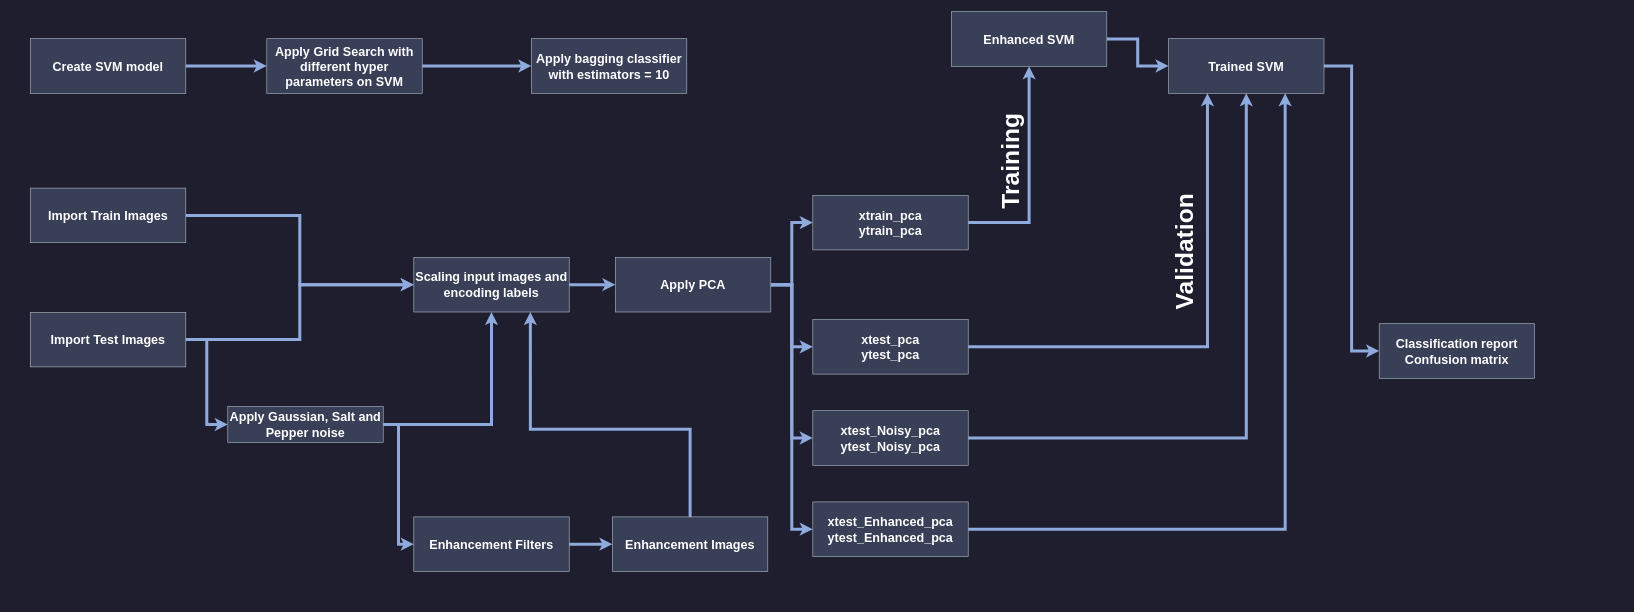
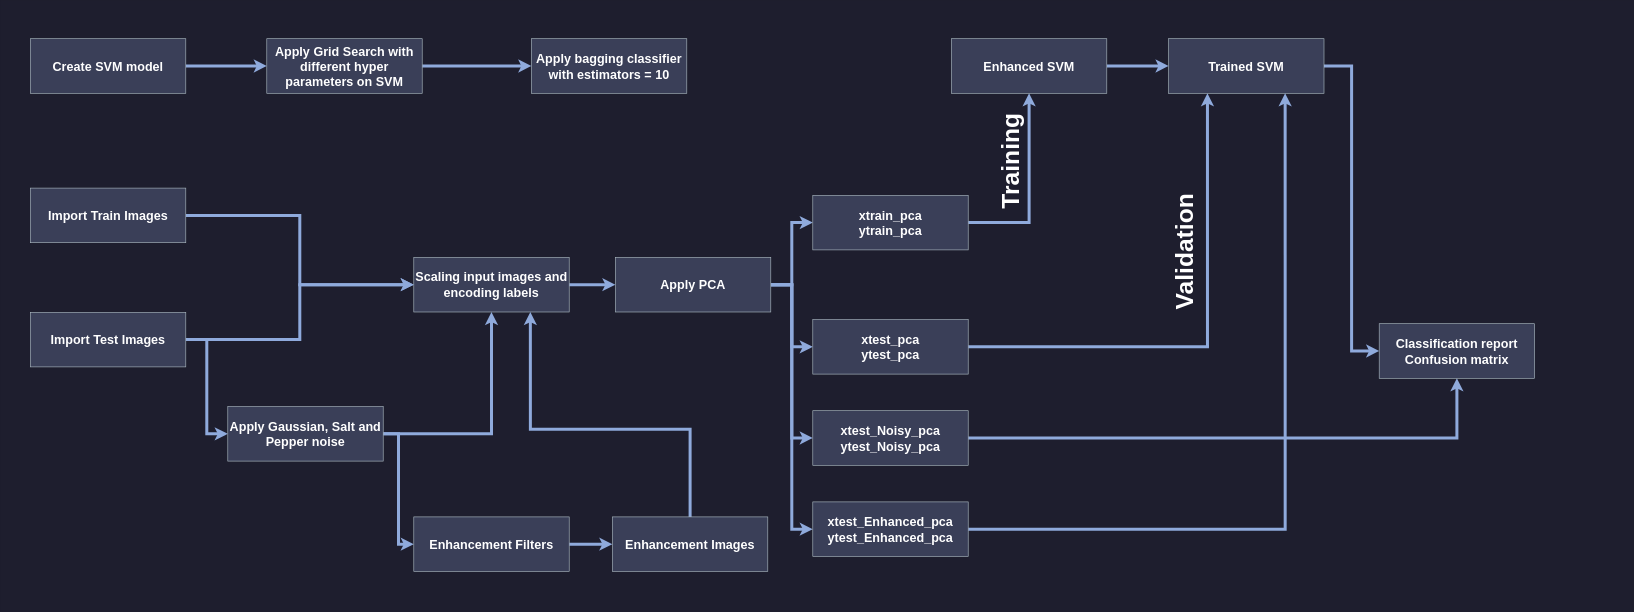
  <mxCell id="0" />
  <mxCell id="1" parent="0" />
  <mxCell id="2" style="edgeStyle=orthogonalEdgeStyle;rounded=0;orthogonalLoop=1;jettySize=auto;html=1;exitX=1;exitY=0.5;exitDx=0;exitDy=0;entryX=0;entryY=0.5;entryDx=0;entryDy=0;strokeWidth=5;strokeColor=#8FAADC;" edge="1" parent="1" source="3" target="5"><mxGeometry relative="1" as="geometry" /></mxCell>
  <mxCell id="3" value="&lt;font style=&quot;font-size: 21px; color: rgb(255, 255, 255);&quot;&gt;&lt;b&gt;Import Train Images&lt;/b&gt;&lt;/font&gt;" style="rounded=0;whiteSpace=wrap;html=1;fillColor=#3A3F58;strokeColor=#B0BEC5;" vertex="1" parent="1"><mxGeometry x="50" y="313" width="259" height="91" as="geometry" /></mxCell>
  <mxCell id="4" style="edgeStyle=orthogonalEdgeStyle;rounded=0;orthogonalLoop=1;jettySize=auto;html=1;exitX=1;exitY=0.5;exitDx=0;exitDy=0;entryX=0;entryY=0.5;entryDx=0;entryDy=0;strokeWidth=5;strokeColor=#8FAADC;" edge="1" parent="1" source="5" target="13"><mxGeometry relative="1" as="geometry" /></mxCell>
  <mxCell id="5" value="&lt;font style=&quot;font-size: 21px; color: rgb(255, 255, 255);&quot;&gt;&lt;b&gt;Scaling input images and encoding labels&lt;/b&gt;&lt;/font&gt;" style="rounded=0;whiteSpace=wrap;html=1;fillColor=#3A3F58;strokeColor=#B0BEC5;" vertex="1" parent="1"><mxGeometry x="689" y="428.5" width="259" height="91" as="geometry" /></mxCell>
  <mxCell id="6" style="edgeStyle=orthogonalEdgeStyle;rounded=0;orthogonalLoop=1;jettySize=auto;html=1;exitX=1;exitY=0.5;exitDx=0;exitDy=0;entryX=0;entryY=0.5;entryDx=0;entryDy=0;strokeWidth=5;strokeColor=#8FAADC;" edge="1" parent="1" source="8" target="5"><mxGeometry relative="1" as="geometry" /></mxCell>
  <mxCell id="7" style="edgeStyle=orthogonalEdgeStyle;rounded=0;orthogonalLoop=1;jettySize=auto;html=1;exitX=1;exitY=0.5;exitDx=0;exitDy=0;entryX=0;entryY=0.5;entryDx=0;entryDy=0;strokeWidth=5;strokeColor=#8FAADC;" edge="1" parent="1" source="8" target="29"><mxGeometry relative="1" as="geometry" /></mxCell>
  <mxCell id="8" value="&lt;font style=&quot;font-size: 21px; color: rgb(255, 255, 255);&quot;&gt;&lt;b&gt;Import Test Images&lt;/b&gt;&lt;/font&gt;" style="rounded=0;whiteSpace=wrap;html=1;fillColor=#3A3F58;strokeColor=#B0BEC5;" vertex="1" parent="1"><mxGeometry x="50" y="520" width="259" height="91" as="geometry" /></mxCell>
  <mxCell id="9" style="edgeStyle=orthogonalEdgeStyle;rounded=0;orthogonalLoop=1;jettySize=auto;html=1;exitX=1;exitY=0.5;exitDx=0;exitDy=0;entryX=0;entryY=0.5;entryDx=0;entryDy=0;strokeWidth=5;strokeColor=#8FAADC;" edge="1" parent="1" source="13" target="18"><mxGeometry relative="1" as="geometry" /></mxCell>
  <mxCell id="10" style="edgeStyle=orthogonalEdgeStyle;rounded=0;orthogonalLoop=1;jettySize=auto;html=1;exitX=1;exitY=0.5;exitDx=0;exitDy=0;entryX=0;entryY=0.5;entryDx=0;entryDy=0;strokeWidth=5;strokeColor=#8FAADC;" edge="1" parent="1" source="13" target="20"><mxGeometry relative="1" as="geometry" /></mxCell>
  <mxCell id="11" style="edgeStyle=orthogonalEdgeStyle;rounded=0;orthogonalLoop=1;jettySize=auto;html=1;exitX=1;exitY=0.5;exitDx=0;exitDy=0;entryX=0;entryY=0.5;entryDx=0;entryDy=0;strokeWidth=5;strokeColor=#8FAADC;" edge="1" parent="1" source="13" target="31"><mxGeometry relative="1" as="geometry" /></mxCell>
  <mxCell id="12" style="edgeStyle=orthogonalEdgeStyle;rounded=0;orthogonalLoop=1;jettySize=auto;html=1;exitX=1;exitY=0.5;exitDx=0;exitDy=0;entryX=0;entryY=0.5;entryDx=0;entryDy=0;strokeWidth=5;strokeColor=#8FAADC;" edge="1" parent="1" source="13" target="37"><mxGeometry relative="1" as="geometry" /></mxCell>
  <mxCell id="13" value="&lt;font style=&quot;font-size: 21px; color: rgb(255, 255, 255);&quot;&gt;&lt;b&gt;Apply PCA&lt;/b&gt;&lt;/font&gt;" style="rounded=0;whiteSpace=wrap;html=1;fillColor=#3A3F58;strokeColor=#B0BEC5;" vertex="1" parent="1"><mxGeometry x="1025" y="428.5" width="259" height="91" as="geometry" /></mxCell>
  <mxCell id="14" style="edgeStyle=orthogonalEdgeStyle;rounded=0;orthogonalLoop=1;jettySize=auto;html=1;exitX=1;exitY=0.5;exitDx=0;exitDy=0;entryX=0;entryY=0.5;entryDx=0;entryDy=0;strokeWidth=5;strokeColor=#8FAADC;" edge="1" parent="1" source="15" target="16"><mxGeometry relative="1" as="geometry" /></mxCell>
  <mxCell id="15" value="&lt;font style=&quot;font-size: 21px; color: rgb(255, 255, 255);&quot;&gt;&lt;b&gt;Apply Grid Search with different hyper parameters on SVM&lt;/b&gt;&lt;/font&gt;" style="rounded=0;whiteSpace=wrap;html=1;fillColor=#3A3F58;strokeColor=#B0BEC5;" vertex="1" parent="1"><mxGeometry x="444" y="64" width="259" height="91" as="geometry" /></mxCell>
  <mxCell id="16" value="&lt;font color=&quot;#ffffff&quot;&gt;&lt;span style=&quot;font-size: 21px;&quot;&gt;&lt;b&gt;Apply bagging classifier with estimators = 10&lt;/b&gt;&lt;/span&gt;&lt;/font&gt;" style="rounded=0;whiteSpace=wrap;html=1;fillColor=#3A3F58;strokeColor=#B0BEC5;" vertex="1" parent="1"><mxGeometry x="885" y="64" width="259" height="91" as="geometry" /></mxCell>
  <mxCell id="17" style="edgeStyle=orthogonalEdgeStyle;rounded=0;orthogonalLoop=1;jettySize=auto;html=1;exitX=1;exitY=0.5;exitDx=0;exitDy=0;entryX=0.5;entryY=1;entryDx=0;entryDy=0;strokeWidth=5;strokeColor=#8FAADC;" edge="1" parent="1" source="18" target="24"><mxGeometry relative="1" as="geometry" /></mxCell>
  <mxCell id="18" value="&lt;font color=&quot;#ffffff&quot;&gt;&lt;span style=&quot;font-size: 21px;&quot;&gt;&lt;b&gt;xtrain_pca&lt;/b&gt;&lt;/span&gt;&lt;/font&gt;&lt;div&gt;&lt;font color=&quot;#ffffff&quot;&gt;&lt;span style=&quot;font-size: 21px;&quot;&gt;&lt;b&gt;ytrain_pca&lt;/b&gt;&lt;/span&gt;&lt;/font&gt;&lt;/div&gt;" style="rounded=0;whiteSpace=wrap;html=1;fillColor=#3A3F58;strokeColor=#B0BEC5;" vertex="1" parent="1"><mxGeometry x="1354" y="325" width="259" height="91" as="geometry" /></mxCell>
  <mxCell id="19" style="edgeStyle=orthogonalEdgeStyle;rounded=0;orthogonalLoop=1;jettySize=auto;html=1;exitX=1;exitY=0.5;exitDx=0;exitDy=0;entryX=0.25;entryY=1;entryDx=0;entryDy=0;strokeWidth=5;strokeColor=#8FAADC;" edge="1" parent="1" source="20" target="26"><mxGeometry relative="1" as="geometry" /></mxCell>
  <mxCell id="20" value="&lt;font color=&quot;#ffffff&quot;&gt;&lt;span style=&quot;font-size: 21px;&quot;&gt;&lt;b&gt;xtest_pca&lt;/b&gt;&lt;/span&gt;&lt;/font&gt;&lt;div&gt;&lt;font color=&quot;#ffffff&quot;&gt;&lt;span style=&quot;font-size: 21px;&quot;&gt;&lt;b&gt;ytest_pca&lt;/b&gt;&lt;/span&gt;&lt;/font&gt;&lt;/div&gt;" style="rounded=0;whiteSpace=wrap;html=1;fillColor=#3A3F58;strokeColor=#B0BEC5;" vertex="1" parent="1"><mxGeometry x="1354" y="532" width="259" height="91" as="geometry" /></mxCell>
  <mxCell id="21" style="edgeStyle=orthogonalEdgeStyle;rounded=0;orthogonalLoop=1;jettySize=auto;html=1;exitX=1;exitY=0.5;exitDx=0;exitDy=0;entryX=0;entryY=0.5;entryDx=0;entryDy=0;strokeWidth=5;strokeColor=#8FAADC;" edge="1" parent="1" source="22" target="15"><mxGeometry relative="1" as="geometry" /></mxCell>
  <mxCell id="22" value="&lt;font color=&quot;#ffffff&quot;&gt;&lt;span style=&quot;font-size: 21px;&quot;&gt;&lt;b&gt;Create SVM model&lt;/b&gt;&lt;/span&gt;&lt;/font&gt;" style="rounded=0;whiteSpace=wrap;html=1;fillColor=#3A3F58;strokeColor=#B0BEC5;" vertex="1" parent="1"><mxGeometry x="50" y="64" width="259" height="91" as="geometry" /></mxCell>
  <mxCell id="23" style="edgeStyle=orthogonalEdgeStyle;rounded=0;orthogonalLoop=1;jettySize=auto;html=1;exitX=1;exitY=0.5;exitDx=0;exitDy=0;entryX=0;entryY=0.5;entryDx=0;entryDy=0;strokeWidth=5;strokeColor=#8FAADC;" edge="1" parent="1" source="24" target="26"><mxGeometry relative="1" as="geometry" /></mxCell>
- <mxCell id="24" value="&lt;font color=&quot;#ffffff&quot;&gt;&lt;span style=&quot;font-size: 21px;&quot;&gt;&lt;b&gt;Enhanced SVM&lt;/b&gt;&lt;/span&gt;&lt;/font&gt;" style="rounded=0;whiteSpace=wrap;html=1;fillColor=#3A3F58;strokeColor=#B0BEC5;" vertex="1" parent="1"><mxGeometry x="1585" y="19" width="259" height="91" as="geometry" /></mxCell>
+ <mxCell id="24" value="&lt;font color=&quot;#ffffff&quot;&gt;&lt;span style=&quot;font-size: 21px;&quot;&gt;&lt;b&gt;Enhanced SVM&lt;/b&gt;&lt;/span&gt;&lt;/font&gt;" style="rounded=0;whiteSpace=wrap;html=1;fillColor=#3A3F58;strokeColor=#B0BEC5;" vertex="1" parent="1"><mxGeometry x="1585" y="64" width="259" height="91" as="geometry" /></mxCell>
  <mxCell id="25" style="edgeStyle=orthogonalEdgeStyle;rounded=0;orthogonalLoop=1;jettySize=auto;html=1;exitX=1;exitY=0.5;exitDx=0;exitDy=0;entryX=0;entryY=0.5;entryDx=0;entryDy=0;strokeWidth=5;strokeColor=#8FAADC;" edge="1" parent="1" source="26" target="38"><mxGeometry relative="1" as="geometry" /></mxCell>
  <mxCell id="26" value="&lt;font color=&quot;#ffffff&quot;&gt;&lt;span style=&quot;font-size: 21px;&quot;&gt;&lt;b&gt;Trained SVM&lt;/b&gt;&lt;/span&gt;&lt;/font&gt;" style="rounded=0;whiteSpace=wrap;html=1;fillColor=#3A3F58;strokeColor=#B0BEC5;" vertex="1" parent="1"><mxGeometry x="1947" y="64" width="259" height="91" as="geometry" /></mxCell>
  <mxCell id="27" style="edgeStyle=orthogonalEdgeStyle;rounded=0;orthogonalLoop=1;jettySize=auto;html=1;exitX=1;exitY=0.5;exitDx=0;exitDy=0;entryX=0.5;entryY=1;entryDx=0;entryDy=0;strokeWidth=5;strokeColor=#8FAADC;" edge="1" parent="1" source="29" target="5"><mxGeometry relative="1" as="geometry" /></mxCell>
  <mxCell id="28" style="edgeStyle=orthogonalEdgeStyle;rounded=0;orthogonalLoop=1;jettySize=auto;html=1;exitX=1;exitY=0.5;exitDx=0;exitDy=0;entryX=0;entryY=0.5;entryDx=0;entryDy=0;strokeWidth=5;strokeColor=#8FAADC;" edge="1" parent="1" source="29" target="33"><mxGeometry relative="1" as="geometry" /></mxCell>
- <mxCell id="29" value="&lt;font color=&quot;#ffffff&quot;&gt;&lt;span style=&quot;font-size: 21px;&quot;&gt;&lt;b&gt;Apply Gaussian, Salt and Pepper noise&lt;/b&gt;&lt;/span&gt;&lt;/font&gt;" style="rounded=0;whiteSpace=wrap;html=1;fillColor=#3A3F58;strokeColor=#B0BEC5;" vertex="1" parent="1"><mxGeometry x="379" y="677" width="259" height="60" as="geometry" /></mxCell>
- <mxCell id="30" style="edgeStyle=orthogonalEdgeStyle;rounded=0;orthogonalLoop=1;jettySize=auto;html=1;exitX=1;exitY=0.5;exitDx=0;exitDy=0;entryX=0.5;entryY=1;entryDx=0;entryDy=0;strokeWidth=5;strokeColor=#8FAADC;" edge="1" parent="1" source="31" target="26"><mxGeometry relative="1" as="geometry" /></mxCell>
+ <mxCell id="29" value="&lt;font color=&quot;#ffffff&quot;&gt;&lt;span style=&quot;font-size: 21px;&quot;&gt;&lt;b&gt;Apply Gaussian, Salt and Pepper noise&lt;/b&gt;&lt;/span&gt;&lt;/font&gt;" style="rounded=0;whiteSpace=wrap;html=1;fillColor=#3A3F58;strokeColor=#B0BEC5;" vertex="1" parent="1"><mxGeometry x="379" y="677" width="259" height="91" as="geometry" /></mxCell>
+ <mxCell id="30" style="edgeStyle=orthogonalEdgeStyle;rounded=0;orthogonalLoop=1;jettySize=auto;html=1;exitX=1;exitY=0.5;exitDx=0;exitDy=0;strokeWidth=5;strokeColor=#8FAADC;" edge="1" parent="1" source="31" target="38"><mxGeometry relative="1" as="geometry" /></mxCell>
  <mxCell id="31" value="&lt;font color=&quot;#ffffff&quot;&gt;&lt;span style=&quot;font-size: 21px;&quot;&gt;&lt;b&gt;xtest_Noisy_pca&lt;/b&gt;&lt;/span&gt;&lt;/font&gt;&lt;div&gt;&lt;font color=&quot;#ffffff&quot;&gt;&lt;span style=&quot;font-size: 21px;&quot;&gt;&lt;b&gt;ytest_Noisy_pca&lt;/b&gt;&lt;/span&gt;&lt;/font&gt;&lt;/div&gt;" style="rounded=0;whiteSpace=wrap;html=1;fillColor=#3A3F58;strokeColor=#B0BEC5;" vertex="1" parent="1"><mxGeometry x="1354" y="684" width="259" height="91" as="geometry" /></mxCell>
  <mxCell id="32" style="edgeStyle=orthogonalEdgeStyle;rounded=0;orthogonalLoop=1;jettySize=auto;html=1;exitX=1;exitY=0.5;exitDx=0;exitDy=0;entryX=0;entryY=0.5;entryDx=0;entryDy=0;strokeWidth=5;strokeColor=#8FAADC;" edge="1" parent="1" source="33" target="35"><mxGeometry relative="1" as="geometry" /></mxCell>
  <mxCell id="33" value="&lt;font color=&quot;#ffffff&quot;&gt;&lt;span style=&quot;font-size: 21px;&quot;&gt;&lt;b&gt;Enhancement Filters&lt;/b&gt;&lt;/span&gt;&lt;/font&gt;" style="rounded=0;whiteSpace=wrap;html=1;fillColor=#3A3F58;strokeColor=#B0BEC5;" vertex="1" parent="1"><mxGeometry x="689" y="861" width="259" height="91" as="geometry" /></mxCell>
  <mxCell id="34" style="edgeStyle=orthogonalEdgeStyle;rounded=0;orthogonalLoop=1;jettySize=auto;html=1;exitX=0.5;exitY=0;exitDx=0;exitDy=0;entryX=0.75;entryY=1;entryDx=0;entryDy=0;strokeWidth=5;strokeColor=#8FAADC;" edge="1" parent="1" source="35" target="5"><mxGeometry relative="1" as="geometry"><Array as="points"><mxPoint x="1149" y="715" /><mxPoint x="883" y="715" /></Array></mxGeometry></mxCell>
  <mxCell id="35" value="&lt;font color=&quot;#ffffff&quot;&gt;&lt;span style=&quot;font-size: 21px;&quot;&gt;&lt;b&gt;Enhancement Images&lt;/b&gt;&lt;/span&gt;&lt;/font&gt;" style="rounded=0;whiteSpace=wrap;html=1;fillColor=#3A3F58;strokeColor=#B0BEC5;" vertex="1" parent="1"><mxGeometry x="1020" y="861" width="259" height="91" as="geometry" /></mxCell>
  <mxCell id="36" style="edgeStyle=orthogonalEdgeStyle;rounded=0;orthogonalLoop=1;jettySize=auto;html=1;exitX=1;exitY=0.5;exitDx=0;exitDy=0;entryX=0.75;entryY=1;entryDx=0;entryDy=0;strokeWidth=5;strokeColor=#8FAADC;" edge="1" parent="1" source="37" target="26"><mxGeometry relative="1" as="geometry" /></mxCell>
  <mxCell id="37" value="&lt;font color=&quot;#ffffff&quot;&gt;&lt;span style=&quot;font-size: 21px;&quot;&gt;&lt;b&gt;xtest_Enhanced_pca&lt;/b&gt;&lt;/span&gt;&lt;/font&gt;&lt;div&gt;&lt;font color=&quot;#ffffff&quot;&gt;&lt;span style=&quot;font-size: 21px;&quot;&gt;&lt;b&gt;ytest_Enhanced_pca&lt;/b&gt;&lt;/span&gt;&lt;/font&gt;&lt;/div&gt;" style="rounded=0;whiteSpace=wrap;html=1;fillColor=#3A3F58;strokeColor=#B0BEC5;" vertex="1" parent="1"><mxGeometry x="1354" y="836" width="259" height="91" as="geometry" /></mxCell>
  <mxCell id="38" value="&lt;font color=&quot;#ffffff&quot;&gt;&lt;span style=&quot;font-size: 21px;&quot;&gt;&lt;b&gt;Classification report&lt;/b&gt;&lt;/span&gt;&lt;/font&gt;&lt;div&gt;&lt;font color=&quot;#ffffff&quot;&gt;&lt;span style=&quot;font-size: 21px;&quot;&gt;&lt;b&gt;Confusion matrix&lt;/b&gt;&lt;/span&gt;&lt;/font&gt;&lt;/div&gt;" style="rounded=0;whiteSpace=wrap;html=1;fillColor=#3A3F58;strokeColor=#B0BEC5;" vertex="1" parent="1"><mxGeometry x="2298" y="539" width="259" height="91" as="geometry" /></mxCell>
  <mxCell id="39" value="&lt;font style=&quot;color: rgb(255, 255, 255); font-size: 41px;&quot;&gt;&lt;b style=&quot;&quot;&gt;Validation&lt;/b&gt;&lt;/font&gt;" style="text;html=1;align=center;verticalAlign=middle;whiteSpace=wrap;rounded=0;rotation=270;" vertex="1" parent="1"><mxGeometry x="1838" y="404" width="273" height="30" as="geometry" /></mxCell>
  <mxCell id="40" value="&lt;font style=&quot;color: rgb(255, 255, 255); font-size: 41px;&quot;&gt;&lt;b style=&quot;&quot;&gt;Training&lt;/b&gt;&lt;/font&gt;" style="text;html=1;align=center;verticalAlign=middle;whiteSpace=wrap;rounded=0;rotation=270;" vertex="1" parent="1"><mxGeometry x="1547" y="253" width="273" height="30" as="geometry" /></mxCell>
  <mxCell id="41" value="" style="rounded=0;whiteSpace=wrap;html=1;fillColor=none;strokeColor=none;" vertex="1" parent="1"><mxGeometry x="20" y="20" width="120" height="60" as="geometry" /></mxCell>
  <mxCell id="42" value="" style="rounded=0;whiteSpace=wrap;html=1;fillColor=none;strokeColor=none;" vertex="1" parent="1"><mxGeometry x="20" y="935" width="120" height="60" as="geometry" /></mxCell>
  <mxCell id="43" value="" style="rounded=0;whiteSpace=wrap;html=1;fillColor=none;strokeColor=none;" vertex="1" parent="1"><mxGeometry x="2569" y="938" width="120" height="60" as="geometry" /></mxCell>
  <mxCell id="44" value="" style="rounded=0;whiteSpace=wrap;html=1;fillColor=none;strokeColor=none;" vertex="1" parent="1"><mxGeometry x="2581" y="27" width="120" height="60" as="geometry" /></mxCell>
